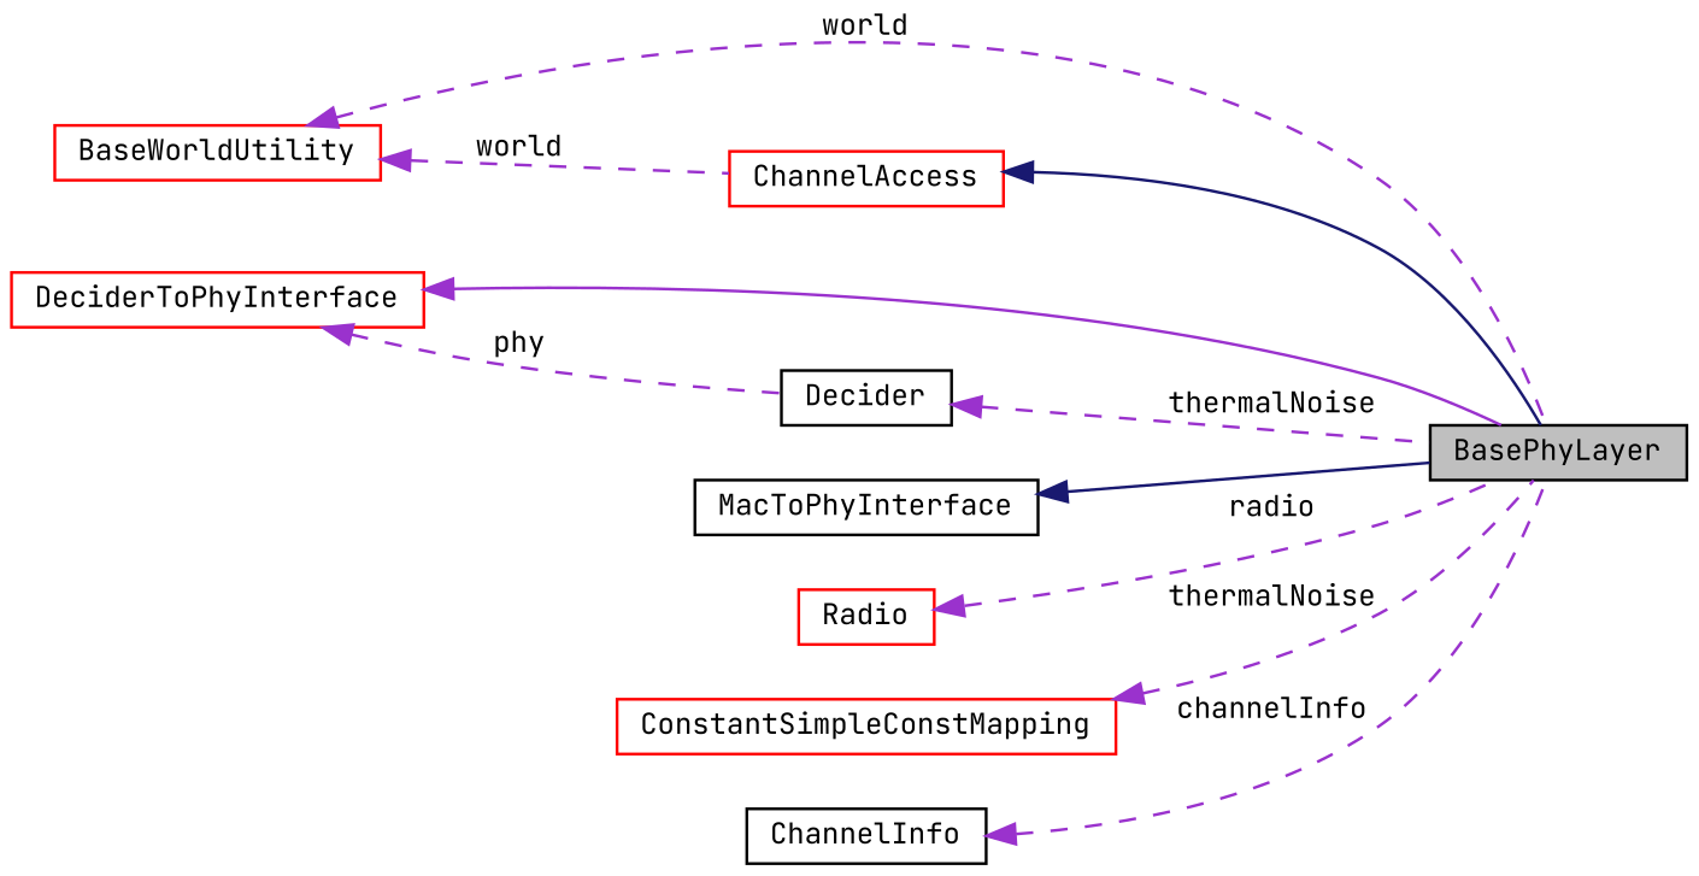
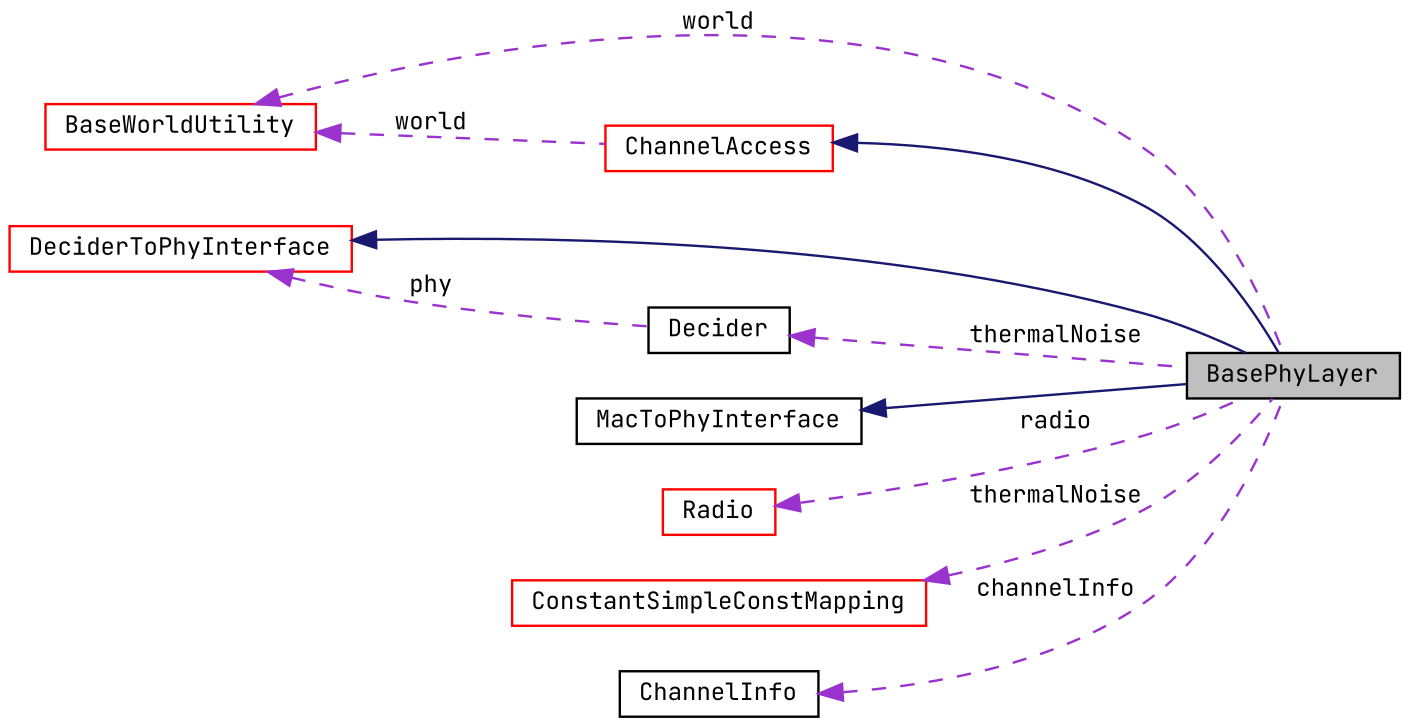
  digraph {
    fontname="JetBrains Mono"
    rankdir=LR
    node [color=red fillcolor=white fontname="JetBrains Mono" fontsize=10 shape=record style=filled]
    edge [color=darkorchid3 dir=back fontname="JetBrains Mono" fontsize=10 labelfontname=FreeSans labelfontsize=10 style=dashed]
    n1 [color=black fillcolor=grey75 fontcolor=black height=0.2 label=BasePhyLayer width=0.4]
    n2 [height=0.2 label=ChannelAccess width=0.4]
    n3 [height=0.2 label=BaseWorldUtility width=0.4]
    n4 [height=0.2 label=DeciderToPhyInterface width=0.4]
    n5 [color=black height=0.2 label=Decider width=0.4]
    n6 [color=black height=0.2 label=MacToPhyInterface width=0.4]
    n7 [height=0.2 label=Radio width=0.4]
    n8 [height=0.2 label=ConstantSimpleConstMapping width=0.4]
    n9 [color=black height=0.2 label=ChannelInfo width=0.4]
    n2 -> n1 [color=midnightblue style=solid]
    n3 -> n1 [label=world]
    n3 -> n2 [label=world]
-   n4 -> n1 [style=solid]
+   n4 -> n1 [color=midnightblue style=solid]
    n4 -> n5 [label=phy]
    n5 -> n1 [label=thermalNoise]
    n6 -> n1 [color=midnightblue style=solid]
    n7 -> n1 [label=radio]
    n8 -> n1 [label=thermalNoise]
    n9 -> n1 [label=channelInfo]
  }
